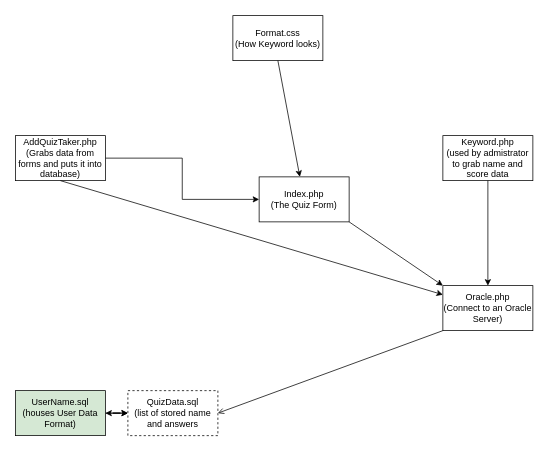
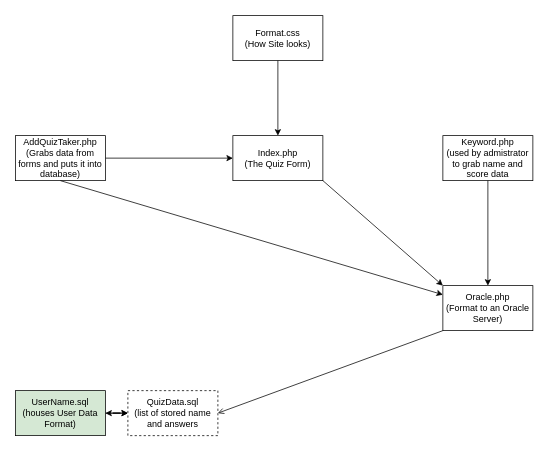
  <mxCell id="0" />
  <mxCell id="1" parent="0" />
- <mxCell id="2" value="Index.php&lt;br&gt;(The Quiz Form)" style="rounded=0;whiteSpace=wrap;html=1;" vertex="1" parent="1"><mxGeometry x="345" y="235" width="120" height="60" as="geometry" /></mxCell>
+ <mxCell id="2" value="Index.php&lt;br&gt;(The Quiz Form)" style="rounded=0;whiteSpace=wrap;html=1;" vertex="1" parent="1"><mxGeometry x="310" y="180" width="120" height="60" as="geometry" /></mxCell>
  <mxCell id="3" value="Keyword.php&lt;br&gt;(used by admistrator to grab name and score data" style="rounded=0;whiteSpace=wrap;html=1;" vertex="1" parent="1"><mxGeometry x="590" y="180" width="120" height="60" as="geometry" /></mxCell>
- <mxCell id="4" value="Oracle.php&lt;br&gt;(Connect to an Oracle Server)" style="rounded=0;whiteSpace=wrap;html=1;" vertex="1" parent="1"><mxGeometry x="590" y="380" width="120" height="60" as="geometry" /></mxCell>
+ <mxCell id="4" value="Oracle.php&lt;br&gt;(Format to an Oracle Server)" style="rounded=0;whiteSpace=wrap;html=1;" vertex="1" parent="1"><mxGeometry x="590" y="380" width="120" height="60" as="geometry" /></mxCell>
  <mxCell id="5" style="edgeStyle=orthogonalEdgeStyle;rounded=0;orthogonalLoop=1;jettySize=auto;html=1;exitX=1;exitY=0.5;exitDx=0;exitDy=0;" edge="1" parent="1" source="6" target="2"><mxGeometry relative="1" as="geometry" /></mxCell>
  <mxCell id="6" value="AddQuizTaker.php&lt;br&gt;(Grabs data from forms and puts it into database)" style="rounded=0;whiteSpace=wrap;html=1;" vertex="1" parent="1"><mxGeometry x="20" y="180" width="120" height="60" as="geometry" /></mxCell>
- <mxCell id="7" value="Format.css&lt;br&gt;(How Keyword looks)" style="rounded=0;whiteSpace=wrap;html=1;" vertex="1" parent="1"><mxGeometry x="310" y="20" width="120" height="60" as="geometry" /></mxCell>
+ <mxCell id="7" value="Format.css&lt;br&gt;(How Site looks)" style="rounded=0;whiteSpace=wrap;html=1;" vertex="1" parent="1"><mxGeometry x="310" y="20" width="120" height="60" as="geometry" /></mxCell>
  <mxCell id="8" value="" style="endArrow=classic;html=1;exitX=0.5;exitY=1;exitDx=0;exitDy=0;" edge="1" parent="1" source="7" target="2"><mxGeometry width="50" height="50" relative="1" as="geometry"><mxPoint x="360" y="360" as="sourcePoint" /><mxPoint x="410" y="310" as="targetPoint" /></mxGeometry></mxCell>
  <mxCell id="9" value="" style="endArrow=classic;html=1;entryX=0.5;entryY=0;entryDx=0;entryDy=0;exitX=0.5;exitY=1;exitDx=0;exitDy=0;" edge="1" parent="1" source="3" target="4"><mxGeometry width="50" height="50" relative="1" as="geometry"><mxPoint x="500" y="210" as="sourcePoint" /><mxPoint x="550" y="160" as="targetPoint" /></mxGeometry></mxCell>
  <mxCell id="10" style="edgeStyle=orthogonalEdgeStyle;rounded=0;orthogonalLoop=1;jettySize=auto;html=1;entryX=0;entryY=0.5;entryDx=0;entryDy=0;" edge="1" parent="1" source="11" target="13"><mxGeometry relative="1" as="geometry" /></mxCell>
  <mxCell id="11" value="UserName.sql&lt;br&gt;(houses User Data Format)" style="rounded=0;whiteSpace=wrap;html=1;fillColor=#d5e8d4;" vertex="1" parent="1"><mxGeometry x="20" y="520" width="120" height="60" as="geometry" /></mxCell>
  <mxCell id="12" value="" style="endArrow=classic;html=1;exitX=0.5;exitY=1;exitDx=0;exitDy=0;" edge="1" parent="1" source="6" target="4"><mxGeometry width="50" height="50" relative="1" as="geometry"><mxPoint x="360" y="340" as="sourcePoint" /><mxPoint x="410" y="290" as="targetPoint" /></mxGeometry></mxCell>
  <mxCell id="13" value="QuizData.sql&lt;br&gt;(list of stored name and answers" style="rounded=0;whiteSpace=wrap;html=1;dashed=1;" vertex="1" parent="1"><mxGeometry x="170" y="520" width="120" height="60" as="geometry" /></mxCell>
  <mxCell id="14" value="" style="endArrow=classic;html=1;entryX=0;entryY=0;entryDx=0;entryDy=0;exitX=1;exitY=1;exitDx=0;exitDy=0;" edge="1" parent="1" source="2" target="4"><mxGeometry width="50" height="50" relative="1" as="geometry"><mxPoint x="360" y="340" as="sourcePoint" /><mxPoint x="410" y="290" as="targetPoint" /></mxGeometry></mxCell>
  <mxCell id="15" value="" style="endArrow=classic;startArrow=classic;html=1;exitX=1;exitY=0.5;exitDx=0;exitDy=0;entryX=0;entryY=0.5;entryDx=0;entryDy=0;" edge="1" parent="1" source="11" target="13"><mxGeometry width="50" height="50" relative="1" as="geometry"><mxPoint x="360" y="330" as="sourcePoint" /><mxPoint x="410" y="280" as="targetPoint" /></mxGeometry></mxCell>
  <mxCell id="16" value="" style="endArrow=open;html=1;exitX=0;exitY=1;exitDx=0;exitDy=0;entryX=1;entryY=0.5;entryDx=0;entryDy=0;" edge="1" parent="1" source="4" target="13"><mxGeometry width="50" height="50" relative="1" as="geometry"><mxPoint x="360" y="330" as="sourcePoint" /><mxPoint x="410" y="280" as="targetPoint" /></mxGeometry></mxCell>
